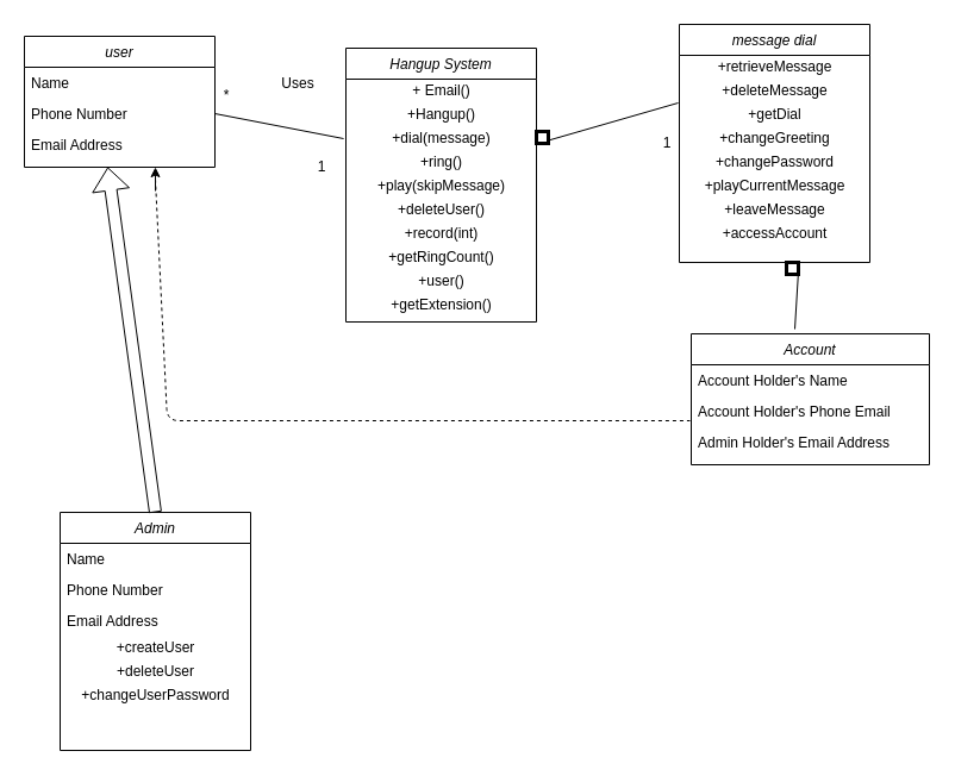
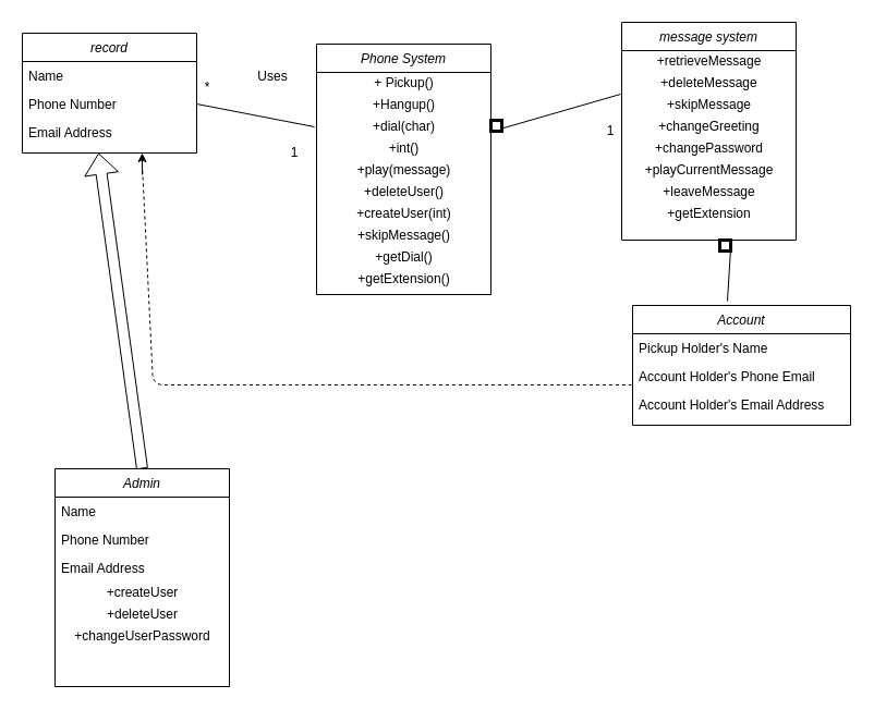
  <mxCell id="0" />
  <mxCell id="1" parent="0" />
- <mxCell id="2" value="Hangup System" style="swimlane;fontStyle=2;align=center;verticalAlign=top;childLayout=stackLayout;horizontal=1;startSize=26;horizontalStack=0;resizeParent=1;resizeLast=0;collapsible=1;marginBottom=0;rounded=0;shadow=0;strokeWidth=1;" parent="1" vertex="1"><mxGeometry x="290" y="40" width="160" height="230" as="geometry"><mxRectangle x="230" y="140" width="160" height="26" as="alternateBounds" /></mxGeometry></mxCell>
- <mxCell id="3" value="+ Email()" style="text;html=1;align=center;verticalAlign=middle;resizable=0;points=[];autosize=1;" parent="2" vertex="1"><mxGeometry y="26" width="160" height="20" as="geometry" /></mxCell>
+ <mxCell id="2" value="Phone System" style="swimlane;fontStyle=2;align=center;verticalAlign=top;childLayout=stackLayout;horizontal=1;startSize=26;horizontalStack=0;resizeParent=1;resizeLast=0;collapsible=1;marginBottom=0;rounded=0;shadow=0;strokeWidth=1;" parent="1" vertex="1"><mxGeometry x="290" y="40" width="160" height="230" as="geometry"><mxRectangle x="230" y="140" width="160" height="26" as="alternateBounds" /></mxGeometry></mxCell>
+ <mxCell id="3" value="+ Pickup()" style="text;html=1;align=center;verticalAlign=middle;resizable=0;points=[];autosize=1;" parent="2" vertex="1"><mxGeometry y="26" width="160" height="20" as="geometry" /></mxCell>
  <mxCell id="4" value="+Hangup()" style="text;html=1;align=center;verticalAlign=middle;resizable=0;points=[];autosize=1;" parent="2" vertex="1"><mxGeometry y="46" width="160" height="20" as="geometry" /></mxCell>
- <mxCell id="5" value="+dial(message)" style="text;html=1;align=center;verticalAlign=middle;resizable=0;points=[];autosize=1;" parent="2" vertex="1"><mxGeometry y="66" width="160" height="20" as="geometry" /></mxCell>
- <mxCell id="6" value="+ring()" style="text;html=1;align=center;verticalAlign=middle;resizable=0;points=[];autosize=1;" parent="2" vertex="1"><mxGeometry y="86" width="160" height="20" as="geometry" /></mxCell>
- <mxCell id="7" value="+play(skipMessage)" style="text;html=1;align=center;verticalAlign=middle;resizable=0;points=[];autosize=1;" parent="2" vertex="1"><mxGeometry y="106" width="160" height="20" as="geometry" /></mxCell>
+ <mxCell id="5" value="+dial(char)" style="text;html=1;align=center;verticalAlign=middle;resizable=0;points=[];autosize=1;" parent="2" vertex="1"><mxGeometry y="66" width="160" height="20" as="geometry" /></mxCell>
+ <mxCell id="6" value="+int()" style="text;html=1;align=center;verticalAlign=middle;resizable=0;points=[];autosize=1;" parent="2" vertex="1"><mxGeometry y="86" width="160" height="20" as="geometry" /></mxCell>
+ <mxCell id="7" value="+play(message)" style="text;html=1;align=center;verticalAlign=middle;resizable=0;points=[];autosize=1;" parent="2" vertex="1"><mxGeometry y="106" width="160" height="20" as="geometry" /></mxCell>
  <mxCell id="8" value="+deleteUser()" style="text;html=1;align=center;verticalAlign=middle;resizable=0;points=[];autosize=1;" parent="2" vertex="1"><mxGeometry y="126" width="160" height="20" as="geometry" /></mxCell>
- <mxCell id="9" value="+record(int)" style="text;html=1;align=center;verticalAlign=middle;resizable=0;points=[];autosize=1;" parent="2" vertex="1"><mxGeometry y="146" width="160" height="20" as="geometry" /></mxCell>
- <mxCell id="10" value="+getRingCount()" style="text;html=1;align=center;verticalAlign=middle;resizable=0;points=[];autosize=1;" parent="2" vertex="1"><mxGeometry y="166" width="160" height="20" as="geometry" /></mxCell>
- <mxCell id="11" value="+user()" style="text;html=1;align=center;verticalAlign=middle;resizable=0;points=[];autosize=1;" parent="2" vertex="1"><mxGeometry y="186" width="160" height="20" as="geometry" /></mxCell>
+ <mxCell id="9" value="+createUser(int)" style="text;html=1;align=center;verticalAlign=middle;resizable=0;points=[];autosize=1;" parent="2" vertex="1"><mxGeometry y="146" width="160" height="20" as="geometry" /></mxCell>
+ <mxCell id="10" value="+skipMessage()" style="text;html=1;align=center;verticalAlign=middle;resizable=0;points=[];autosize=1;" parent="2" vertex="1"><mxGeometry y="166" width="160" height="20" as="geometry" /></mxCell>
+ <mxCell id="11" value="+getDial()" style="text;html=1;align=center;verticalAlign=middle;resizable=0;points=[];autosize=1;" parent="2" vertex="1"><mxGeometry y="186" width="160" height="20" as="geometry" /></mxCell>
  <mxCell id="12" value="+getExtension()" style="text;html=1;align=center;verticalAlign=middle;resizable=0;points=[];autosize=1;" parent="2" vertex="1"><mxGeometry y="206" width="160" height="20" as="geometry" /></mxCell>
- <mxCell id="13" value="user" style="swimlane;fontStyle=2;align=center;verticalAlign=top;childLayout=stackLayout;horizontal=1;startSize=26;horizontalStack=0;resizeParent=1;resizeLast=0;collapsible=1;marginBottom=0;rounded=0;shadow=0;strokeWidth=1;" parent="1" vertex="1"><mxGeometry x="20" y="30" width="160" height="110" as="geometry"><mxRectangle x="230" y="140" width="160" height="26" as="alternateBounds" /></mxGeometry></mxCell>
+ <mxCell id="13" value="record" style="swimlane;fontStyle=2;align=center;verticalAlign=top;childLayout=stackLayout;horizontal=1;startSize=26;horizontalStack=0;resizeParent=1;resizeLast=0;collapsible=1;marginBottom=0;rounded=0;shadow=0;strokeWidth=1;" parent="1" vertex="1"><mxGeometry x="20" y="30" width="160" height="110" as="geometry"><mxRectangle x="230" y="140" width="160" height="26" as="alternateBounds" /></mxGeometry></mxCell>
  <mxCell id="14" value="Name" style="text;align=left;verticalAlign=top;spacingLeft=4;spacingRight=4;overflow=hidden;rotatable=0;points=[[0,0.5],[1,0.5]];portConstraint=eastwest;" parent="13" vertex="1"><mxGeometry y="26" width="160" height="26" as="geometry" /></mxCell>
  <mxCell id="15" value="Phone Number" style="text;align=left;verticalAlign=top;spacingLeft=4;spacingRight=4;overflow=hidden;rotatable=0;points=[[0,0.5],[1,0.5]];portConstraint=eastwest;rounded=0;shadow=0;html=0;" parent="13" vertex="1"><mxGeometry y="52" width="160" height="26" as="geometry" /></mxCell>
  <mxCell id="16" value="Email Address" style="text;align=left;verticalAlign=top;spacingLeft=4;spacingRight=4;overflow=hidden;rotatable=0;points=[[0,0.5],[1,0.5]];portConstraint=eastwest;rounded=0;shadow=0;html=0;" parent="13" vertex="1"><mxGeometry y="78" width="160" height="26" as="geometry" /></mxCell>
- <mxCell id="17" value="message dial" style="swimlane;fontStyle=2;align=center;verticalAlign=top;childLayout=stackLayout;horizontal=1;startSize=26;horizontalStack=0;resizeParent=1;resizeLast=0;collapsible=1;marginBottom=0;rounded=0;shadow=0;strokeWidth=1;" parent="1" vertex="1"><mxGeometry x="570" y="20" width="160" height="200" as="geometry"><mxRectangle x="230" y="140" width="160" height="26" as="alternateBounds" /></mxGeometry></mxCell>
+ <mxCell id="17" value="message system" style="swimlane;fontStyle=2;align=center;verticalAlign=top;childLayout=stackLayout;horizontal=1;startSize=26;horizontalStack=0;resizeParent=1;resizeLast=0;collapsible=1;marginBottom=0;rounded=0;shadow=0;strokeWidth=1;" parent="1" vertex="1"><mxGeometry x="570" y="20" width="160" height="200" as="geometry"><mxRectangle x="230" y="140" width="160" height="26" as="alternateBounds" /></mxGeometry></mxCell>
  <mxCell id="18" value="+retrieveMessage" style="text;html=1;align=center;verticalAlign=middle;resizable=0;points=[];autosize=1;" parent="17" vertex="1"><mxGeometry y="26" width="160" height="20" as="geometry" /></mxCell>
  <mxCell id="19" value="+deleteMessage" style="text;html=1;align=center;verticalAlign=middle;resizable=0;points=[];autosize=1;" parent="17" vertex="1"><mxGeometry y="46" width="160" height="20" as="geometry" /></mxCell>
- <mxCell id="20" value="+getDial" style="text;html=1;align=center;verticalAlign=middle;resizable=0;points=[];autosize=1;" parent="17" vertex="1"><mxGeometry y="66" width="160" height="20" as="geometry" /></mxCell>
+ <mxCell id="20" value="+skipMessage" style="text;html=1;align=center;verticalAlign=middle;resizable=0;points=[];autosize=1;" parent="17" vertex="1"><mxGeometry y="66" width="160" height="20" as="geometry" /></mxCell>
  <mxCell id="21" value="+changeGreeting" style="text;html=1;align=center;verticalAlign=middle;resizable=0;points=[];autosize=1;" parent="17" vertex="1"><mxGeometry y="86" width="160" height="20" as="geometry" /></mxCell>
  <mxCell id="22" value="+changePassword" style="text;html=1;align=center;verticalAlign=middle;resizable=0;points=[];autosize=1;" parent="17" vertex="1"><mxGeometry y="106" width="160" height="20" as="geometry" /></mxCell>
  <mxCell id="23" value="+playCurrentMessage" style="text;html=1;align=center;verticalAlign=middle;resizable=0;points=[];autosize=1;" parent="17" vertex="1"><mxGeometry y="126" width="160" height="20" as="geometry" /></mxCell>
  <mxCell id="24" value="+leaveMessage" style="text;html=1;align=center;verticalAlign=middle;resizable=0;points=[];autosize=1;" parent="17" vertex="1"><mxGeometry y="146" width="160" height="20" as="geometry" /></mxCell>
- <mxCell id="25" value="+accessAccount" style="text;html=1;align=center;verticalAlign=middle;resizable=0;points=[];autosize=1;" parent="17" vertex="1"><mxGeometry y="166" width="160" height="20" as="geometry" /></mxCell>
+ <mxCell id="25" value="+getExtension" style="text;html=1;align=center;verticalAlign=middle;resizable=0;points=[];autosize=1;" parent="17" vertex="1"><mxGeometry y="166" width="160" height="20" as="geometry" /></mxCell>
  <mxCell id="26" value="" style="rounded=0;whiteSpace=wrap;html=1;strokeWidth=3;" parent="1" vertex="1"><mxGeometry x="450" y="110" width="10" height="10" as="geometry" /></mxCell>
  <mxCell id="27" value="" style="endArrow=none;html=1;entryX=-0.006;entryY=0.769;entryDx=0;entryDy=0;entryPerimeter=0;exitX=1;exitY=0.75;exitDx=0;exitDy=0;" parent="1" source="26" edge="1"><mxGeometry width="50" height="50" relative="1" as="geometry"><mxPoint x="350" y="460" as="sourcePoint" /><mxPoint x="569.04" y="85.994" as="targetPoint" /></mxGeometry></mxCell>
  <mxCell id="28" value="Account" style="swimlane;fontStyle=2;align=center;verticalAlign=top;childLayout=stackLayout;horizontal=1;startSize=26;horizontalStack=0;resizeParent=1;resizeLast=0;collapsible=1;marginBottom=0;rounded=0;shadow=0;strokeWidth=1;" parent="1" vertex="1"><mxGeometry x="580" y="280" width="200" height="110" as="geometry"><mxRectangle x="230" y="140" width="160" height="26" as="alternateBounds" /></mxGeometry></mxCell>
- <mxCell id="29" value="Account Holder's Name" style="text;align=left;verticalAlign=top;spacingLeft=4;spacingRight=4;overflow=hidden;rotatable=0;points=[[0,0.5],[1,0.5]];portConstraint=eastwest;" parent="28" vertex="1"><mxGeometry y="26" width="200" height="26" as="geometry" /></mxCell>
+ <mxCell id="29" value="Pickup Holder's Name" style="text;align=left;verticalAlign=top;spacingLeft=4;spacingRight=4;overflow=hidden;rotatable=0;points=[[0,0.5],[1,0.5]];portConstraint=eastwest;" parent="28" vertex="1"><mxGeometry y="26" width="200" height="26" as="geometry" /></mxCell>
  <mxCell id="30" value="Account Holder's Phone Email" style="text;align=left;verticalAlign=top;spacingLeft=4;spacingRight=4;overflow=hidden;rotatable=0;points=[[0,0.5],[1,0.5]];portConstraint=eastwest;rounded=0;shadow=0;html=0;" parent="28" vertex="1"><mxGeometry y="52" width="200" height="26" as="geometry" /></mxCell>
- <mxCell id="31" value="Admin Holder's Email Address" style="text;align=left;verticalAlign=top;spacingLeft=4;spacingRight=4;overflow=hidden;rotatable=0;points=[[0,0.5],[1,0.5]];portConstraint=eastwest;rounded=0;shadow=0;html=0;" parent="28" vertex="1"><mxGeometry y="78" width="200" height="26" as="geometry" /></mxCell>
+ <mxCell id="31" value="Account Holder's Email Address" style="text;align=left;verticalAlign=top;spacingLeft=4;spacingRight=4;overflow=hidden;rotatable=0;points=[[0,0.5],[1,0.5]];portConstraint=eastwest;rounded=0;shadow=0;html=0;" parent="28" vertex="1"><mxGeometry y="78" width="200" height="26" as="geometry" /></mxCell>
  <mxCell id="32" value="" style="rounded=0;whiteSpace=wrap;html=1;strokeWidth=3;" parent="1" vertex="1"><mxGeometry x="660" y="220" width="10" height="10" as="geometry" /></mxCell>
  <mxCell id="33" value="" style="endArrow=none;html=1;entryX=0.435;entryY=-0.036;entryDx=0;entryDy=0;entryPerimeter=0;exitX=1;exitY=0.75;exitDx=0;exitDy=0;" parent="1" source="32" target="28" edge="1"><mxGeometry width="50" height="50" relative="1" as="geometry"><mxPoint x="360" y="470" as="sourcePoint" /><mxPoint x="579.04" y="95.994" as="targetPoint" /></mxGeometry></mxCell>
  <mxCell id="34" value="" style="endArrow=classic;html=1;" parent="1" edge="1"><mxGeometry width="50" height="50" relative="1" as="geometry"><mxPoint x="130" y="160" as="sourcePoint" /><mxPoint x="130" y="140" as="targetPoint" /></mxGeometry></mxCell>
  <mxCell id="35" value="" style="endArrow=none;dashed=1;html=1;entryX=-0.005;entryY=0.808;entryDx=0;entryDy=0;entryPerimeter=0;" parent="1" target="30" edge="1"><mxGeometry width="50" height="50" relative="1" as="geometry"><mxPoint x="130" y="150" as="sourcePoint" /><mxPoint x="570" y="350" as="targetPoint" /><Array as="points"><mxPoint x="140" y="353" /></Array></mxGeometry></mxCell>
  <mxCell id="36" value="" style="endArrow=none;html=1;exitX=1;exitY=0.5;exitDx=0;exitDy=0;entryX=-0.012;entryY=0.5;entryDx=0;entryDy=0;entryPerimeter=0;" parent="1" source="15" target="5" edge="1"><mxGeometry width="50" height="50" relative="1" as="geometry"><mxPoint x="370" y="560" as="sourcePoint" /><mxPoint x="420" y="510" as="targetPoint" /><Array as="points" /></mxGeometry></mxCell>
  <mxCell id="37" value="Uses" style="text;html=1;strokeColor=none;fillColor=none;align=center;verticalAlign=middle;whiteSpace=wrap;rounded=0;" parent="1" vertex="1"><mxGeometry x="230" y="60" width="40" height="20" as="geometry" /></mxCell>
  <mxCell id="38" value="*" style="text;html=1;strokeColor=none;fillColor=none;align=center;verticalAlign=middle;whiteSpace=wrap;rounded=0;" parent="1" vertex="1"><mxGeometry x="170" y="70" width="40" height="20" as="geometry" /></mxCell>
  <mxCell id="39" value="1" style="text;html=1;strokeColor=none;fillColor=none;align=center;verticalAlign=middle;whiteSpace=wrap;rounded=0;" parent="1" vertex="1"><mxGeometry x="540" y="110" width="40" height="20" as="geometry" /></mxCell>
  <mxCell id="40" value="1" style="text;html=1;strokeColor=none;fillColor=none;align=center;verticalAlign=middle;whiteSpace=wrap;rounded=0;" parent="1" vertex="1"><mxGeometry x="250" y="130" width="40" height="20" as="geometry" /></mxCell>
  <mxCell id="41" value="Admin" style="swimlane;fontStyle=2;align=center;verticalAlign=top;childLayout=stackLayout;horizontal=1;startSize=26;horizontalStack=0;resizeParent=1;resizeLast=0;collapsible=1;marginBottom=0;rounded=0;shadow=0;strokeWidth=1;" parent="1" vertex="1"><mxGeometry x="50" y="430" width="160" height="200" as="geometry"><mxRectangle x="230" y="140" width="160" height="26" as="alternateBounds" /></mxGeometry></mxCell>
  <mxCell id="42" value="Name" style="text;align=left;verticalAlign=top;spacingLeft=4;spacingRight=4;overflow=hidden;rotatable=0;points=[[0,0.5],[1,0.5]];portConstraint=eastwest;" parent="41" vertex="1"><mxGeometry y="26" width="160" height="26" as="geometry" /></mxCell>
  <mxCell id="43" value="Phone Number" style="text;align=left;verticalAlign=top;spacingLeft=4;spacingRight=4;overflow=hidden;rotatable=0;points=[[0,0.5],[1,0.5]];portConstraint=eastwest;rounded=0;shadow=0;html=0;" parent="41" vertex="1"><mxGeometry y="52" width="160" height="26" as="geometry" /></mxCell>
  <mxCell id="44" value="Email Address" style="text;align=left;verticalAlign=top;spacingLeft=4;spacingRight=4;overflow=hidden;rotatable=0;points=[[0,0.5],[1,0.5]];portConstraint=eastwest;rounded=0;shadow=0;html=0;" parent="41" vertex="1"><mxGeometry y="78" width="160" height="26" as="geometry" /></mxCell>
  <mxCell id="45" value="+createUser" style="text;html=1;align=center;verticalAlign=middle;resizable=0;points=[];autosize=1;" parent="41" vertex="1"><mxGeometry y="104" width="160" height="20" as="geometry" /></mxCell>
  <mxCell id="46" value="+deleteUser" style="text;html=1;align=center;verticalAlign=middle;resizable=0;points=[];autosize=1;" parent="41" vertex="1"><mxGeometry y="124" width="160" height="20" as="geometry" /></mxCell>
  <mxCell id="47" value="+changeUserPassword" style="text;html=1;align=center;verticalAlign=middle;resizable=0;points=[];autosize=1;" vertex="1" parent="41"><mxGeometry y="144" width="160" height="20" as="geometry" /></mxCell>
  <mxCell id="48" value="" style="shape=flexArrow;endArrow=classic;html=1;exitX=0.5;exitY=0;exitDx=0;exitDy=0;" parent="1" source="41" edge="1"><mxGeometry width="50" height="50" relative="1" as="geometry"><mxPoint x="90" y="400" as="sourcePoint" /><mxPoint x="90" y="140" as="targetPoint" /></mxGeometry></mxCell>
